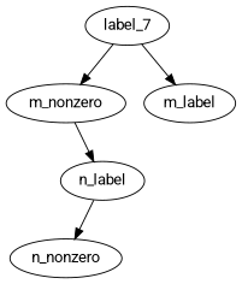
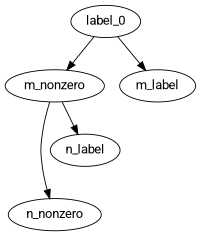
  digraph {
    fontname=Roboto
    node [fontname=Roboto]
    edge [fontname=Roboto]
-   label_0 [label=label_7]
+   label_0
    m_nonzero
    n3 [label=m_label]
    n_nonzero
    n5 [label=n_label]
    label_0 -> m_nonzero
    label_0 -> n3
-   n5 -> n_nonzero
+   m_nonzero -> n_nonzero
    m_nonzero -> n5
  }
